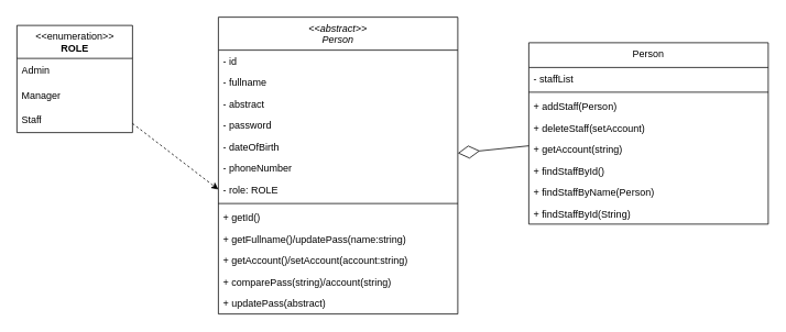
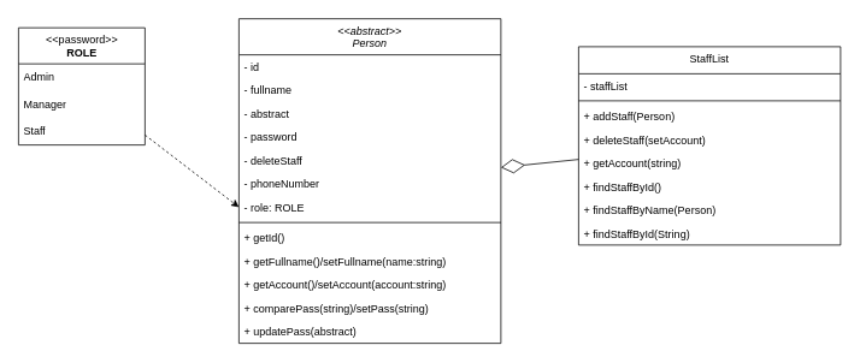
  <mxCell id="0" />
  <mxCell id="1" parent="0" />
  <mxCell id="2" value="&lt;&lt;abstract&gt;&gt;&#10;Person" style="swimlane;fontStyle=2;align=center;verticalAlign=top;childLayout=stackLayout;horizontal=1;startSize=40;horizontalStack=0;resizeParent=1;resizeLast=0;collapsible=1;marginBottom=0;rounded=0;shadow=0;strokeWidth=1;" parent="1" vertex="1"><mxGeometry x="264" y="20" width="290" height="360" as="geometry"><mxRectangle x="230" y="140" width="160" height="26" as="alternateBounds" /></mxGeometry></mxCell>
  <mxCell id="3" value="- id" style="text;align=left;verticalAlign=top;spacingLeft=4;spacingRight=4;overflow=hidden;rotatable=0;points=[[0,0.5],[1,0.5]];portConstraint=eastwest;" parent="2" vertex="1"><mxGeometry y="40" width="290" height="26" as="geometry" /></mxCell>
  <mxCell id="4" value="- fullname" style="text;align=left;verticalAlign=top;spacingLeft=4;spacingRight=4;overflow=hidden;rotatable=0;points=[[0,0.5],[1,0.5]];portConstraint=eastwest;" parent="2" vertex="1"><mxGeometry y="66" width="290" height="26" as="geometry" /></mxCell>
  <mxCell id="5" value="- abstract" style="text;align=left;verticalAlign=top;spacingLeft=4;spacingRight=4;overflow=hidden;rotatable=0;points=[[0,0.5],[1,0.5]];portConstraint=eastwest;rounded=0;shadow=0;html=0;" parent="2" vertex="1"><mxGeometry y="92" width="290" height="26" as="geometry" /></mxCell>
  <mxCell id="6" value="- password" style="text;align=left;verticalAlign=top;spacingLeft=4;spacingRight=4;overflow=hidden;rotatable=0;points=[[0,0.5],[1,0.5]];portConstraint=eastwest;rounded=0;shadow=0;html=0;" vertex="1" parent="2"><mxGeometry y="118" width="290" height="26" as="geometry" /></mxCell>
- <mxCell id="7" value="- dateOfBirth" style="text;align=left;verticalAlign=top;spacingLeft=4;spacingRight=4;overflow=hidden;rotatable=0;points=[[0,0.5],[1,0.5]];portConstraint=eastwest;rounded=0;shadow=0;html=0;" vertex="1" parent="2"><mxGeometry y="144" width="290" height="26" as="geometry" /></mxCell>
+ <mxCell id="7" value="- deleteStaff" style="text;align=left;verticalAlign=top;spacingLeft=4;spacingRight=4;overflow=hidden;rotatable=0;points=[[0,0.5],[1,0.5]];portConstraint=eastwest;rounded=0;shadow=0;html=0;" vertex="1" parent="2"><mxGeometry y="144" width="290" height="26" as="geometry" /></mxCell>
  <mxCell id="8" value="- phoneNumber" style="text;align=left;verticalAlign=top;spacingLeft=4;spacingRight=4;overflow=hidden;rotatable=0;points=[[0,0.5],[1,0.5]];portConstraint=eastwest;rounded=0;shadow=0;html=0;" vertex="1" parent="2"><mxGeometry y="170" width="290" height="26" as="geometry" /></mxCell>
  <mxCell id="9" value="- role: ROLE" style="text;align=left;verticalAlign=top;spacingLeft=4;spacingRight=4;overflow=hidden;rotatable=0;points=[[0,0.5],[1,0.5]];portConstraint=eastwest;rounded=0;shadow=0;html=0;" parent="2" vertex="1"><mxGeometry y="196" width="290" height="26" as="geometry" /></mxCell>
  <mxCell id="10" value="" style="line;html=1;strokeWidth=1;align=left;verticalAlign=middle;spacingTop=-1;spacingLeft=3;spacingRight=3;rotatable=0;labelPosition=right;points=[];portConstraint=eastwest;" parent="2" vertex="1"><mxGeometry y="222" width="290" height="8" as="geometry" /></mxCell>
  <mxCell id="11" value="+ getId()" style="text;align=left;verticalAlign=top;spacingLeft=4;spacingRight=4;overflow=hidden;rotatable=0;points=[[0,0.5],[1,0.5]];portConstraint=eastwest;" parent="2" vertex="1"><mxGeometry y="230" width="290" height="26" as="geometry" /></mxCell>
- <mxCell id="12" value="+ getFullname()/updatePass(name:string)" style="text;align=left;verticalAlign=top;spacingLeft=4;spacingRight=4;overflow=hidden;rotatable=0;points=[[0,0.5],[1,0.5]];portConstraint=eastwest;" parent="2" vertex="1"><mxGeometry y="256" width="290" height="26" as="geometry" /></mxCell>
+ <mxCell id="12" value="+ getFullname()/setFullname(name:string)" style="text;align=left;verticalAlign=top;spacingLeft=4;spacingRight=4;overflow=hidden;rotatable=0;points=[[0,0.5],[1,0.5]];portConstraint=eastwest;" parent="2" vertex="1"><mxGeometry y="256" width="290" height="26" as="geometry" /></mxCell>
  <mxCell id="13" value="+ getAccount()/setAccount(account:string) " style="text;align=left;verticalAlign=top;spacingLeft=4;spacingRight=4;overflow=hidden;rotatable=0;points=[[0,0.5],[1,0.5]];portConstraint=eastwest;" parent="2" vertex="1"><mxGeometry y="282" width="290" height="26" as="geometry" /></mxCell>
- <mxCell id="14" value="+ comparePass(string)/account(string)" style="text;align=left;verticalAlign=top;spacingLeft=4;spacingRight=4;overflow=hidden;rotatable=0;points=[[0,0.5],[1,0.5]];portConstraint=eastwest;" parent="2" vertex="1"><mxGeometry y="308" width="290" height="26" as="geometry" /></mxCell>
+ <mxCell id="14" value="+ comparePass(string)/setPass(string)" style="text;align=left;verticalAlign=top;spacingLeft=4;spacingRight=4;overflow=hidden;rotatable=0;points=[[0,0.5],[1,0.5]];portConstraint=eastwest;" parent="2" vertex="1"><mxGeometry y="308" width="290" height="26" as="geometry" /></mxCell>
  <mxCell id="15" value="+ updatePass(abstract)" style="text;align=left;verticalAlign=top;spacingLeft=4;spacingRight=4;overflow=hidden;rotatable=0;points=[[0,0.5],[1,0.5]];portConstraint=eastwest;" vertex="1" parent="2"><mxGeometry y="334" width="290" height="26" as="geometry" /></mxCell>
- <mxCell id="16" value="Person" style="swimlane;fontStyle=0;align=center;verticalAlign=top;childLayout=stackLayout;horizontal=1;startSize=30;horizontalStack=0;resizeParent=1;resizeLast=0;collapsible=1;marginBottom=0;rounded=0;shadow=0;strokeWidth=1;" parent="1" vertex="1"><mxGeometry x="640" y="51" width="290" height="220" as="geometry"><mxRectangle x="230" y="140" width="160" height="26" as="alternateBounds" /></mxGeometry></mxCell>
+ <mxCell id="16" value="StaffList" style="swimlane;fontStyle=0;align=center;verticalAlign=top;childLayout=stackLayout;horizontal=1;startSize=30;horizontalStack=0;resizeParent=1;resizeLast=0;collapsible=1;marginBottom=0;rounded=0;shadow=0;strokeWidth=1;" parent="1" vertex="1"><mxGeometry x="640" y="51" width="290" height="220" as="geometry"><mxRectangle x="230" y="140" width="160" height="26" as="alternateBounds" /></mxGeometry></mxCell>
  <mxCell id="17" value="- staffList" style="text;align=left;verticalAlign=top;spacingLeft=4;spacingRight=4;overflow=hidden;rotatable=0;points=[[0,0.5],[1,0.5]];portConstraint=eastwest;" parent="16" vertex="1"><mxGeometry y="30" width="290" height="26" as="geometry" /></mxCell>
  <mxCell id="18" value="" style="line;html=1;strokeWidth=1;align=left;verticalAlign=middle;spacingTop=-1;spacingLeft=3;spacingRight=3;rotatable=0;labelPosition=right;points=[];portConstraint=eastwest;" parent="16" vertex="1"><mxGeometry y="56" width="290" height="8" as="geometry" /></mxCell>
  <mxCell id="19" value="+ addStaff(Person)" style="text;align=left;verticalAlign=top;spacingLeft=4;spacingRight=4;overflow=hidden;rotatable=0;points=[[0,0.5],[1,0.5]];portConstraint=eastwest;" parent="16" vertex="1"><mxGeometry y="64" width="290" height="26" as="geometry" /></mxCell>
  <mxCell id="20" value="+ deleteStaff(setAccount)" style="text;align=left;verticalAlign=top;spacingLeft=4;spacingRight=4;overflow=hidden;rotatable=0;points=[[0,0.5],[1,0.5]];portConstraint=eastwest;" parent="16" vertex="1"><mxGeometry y="90" width="290" height="26" as="geometry" /></mxCell>
  <mxCell id="21" value="+ getAccount(string)" style="text;align=left;verticalAlign=top;spacingLeft=4;spacingRight=4;overflow=hidden;rotatable=0;points=[[0,0.5],[1,0.5]];portConstraint=eastwest;" parent="16" vertex="1"><mxGeometry y="116" width="290" height="26" as="geometry" /></mxCell>
  <mxCell id="22" value="+ findStaffById()" style="text;align=left;verticalAlign=top;spacingLeft=4;spacingRight=4;overflow=hidden;rotatable=0;points=[[0,0.5],[1,0.5]];portConstraint=eastwest;" parent="16" vertex="1"><mxGeometry y="142" width="290" height="26" as="geometry" /></mxCell>
  <mxCell id="23" value="+ findStaffByName(Person)" style="text;align=left;verticalAlign=top;spacingLeft=4;spacingRight=4;overflow=hidden;rotatable=0;points=[[0,0.5],[1,0.5]];portConstraint=eastwest;" parent="16" vertex="1"><mxGeometry y="168" width="290" height="26" as="geometry" /></mxCell>
  <mxCell id="24" value="+ findStaffById(String)" style="text;align=left;verticalAlign=top;spacingLeft=4;spacingRight=4;overflow=hidden;rotatable=0;points=[[0,0.5],[1,0.5]];portConstraint=eastwest;" vertex="1" parent="16"><mxGeometry y="194" width="290" height="26" as="geometry" /></mxCell>
  <mxCell id="25" value="" style="endArrow=diamondThin;endFill=0;endSize=24;html=1;" parent="1" source="16" target="2" edge="1"><mxGeometry width="160" relative="1" as="geometry"><mxPoint x="610" y="-30" as="sourcePoint" /><mxPoint x="770" y="-30" as="targetPoint" /></mxGeometry></mxCell>
  <mxCell id="26" style="edgeStyle=none;html=1;entryX=0;entryY=0.5;entryDx=0;entryDy=0;dashed=1;" edge="1" parent="1" source="27" target="9"><mxGeometry relative="1" as="geometry" /></mxCell>
- <mxCell id="27" value="&amp;lt;&amp;lt;enumeration&amp;gt;&amp;gt;&lt;br&gt;&lt;b&gt;ROLE&lt;/b&gt;" style="swimlane;fontStyle=0;align=center;verticalAlign=top;childLayout=stackLayout;horizontal=1;startSize=40;horizontalStack=0;resizeParent=1;resizeParentMax=0;resizeLast=0;collapsible=0;marginBottom=0;html=1;" vertex="1" parent="1"><mxGeometry x="20" y="30" width="140" height="130" as="geometry" /></mxCell>
+ <mxCell id="27" value="&amp;lt;&amp;lt;password&amp;gt;&amp;gt;&lt;br&gt;&lt;b&gt;ROLE&lt;/b&gt;" style="swimlane;fontStyle=0;align=center;verticalAlign=top;childLayout=stackLayout;horizontal=1;startSize=40;horizontalStack=0;resizeParent=1;resizeParentMax=0;resizeLast=0;collapsible=0;marginBottom=0;html=1;" vertex="1" parent="1"><mxGeometry x="20" y="30" width="140" height="130" as="geometry" /></mxCell>
  <mxCell id="28" value="Admin" style="text;html=1;strokeColor=none;fillColor=none;align=left;verticalAlign=middle;spacingLeft=4;spacingRight=4;overflow=hidden;rotatable=0;points=[[0,0.5],[1,0.5]];portConstraint=eastwest;" vertex="1" parent="27"><mxGeometry y="40" width="140" height="30" as="geometry" /></mxCell>
  <mxCell id="29" value="Manager" style="text;html=1;strokeColor=none;fillColor=none;align=left;verticalAlign=middle;spacingLeft=4;spacingRight=4;overflow=hidden;rotatable=0;points=[[0,0.5],[1,0.5]];portConstraint=eastwest;" vertex="1" parent="27"><mxGeometry y="70" width="140" height="30" as="geometry" /></mxCell>
  <mxCell id="30" value="Staff" style="text;html=1;strokeColor=none;fillColor=none;align=left;verticalAlign=middle;spacingLeft=4;spacingRight=4;overflow=hidden;rotatable=0;points=[[0,0.5],[1,0.5]];portConstraint=eastwest;" vertex="1" parent="27"><mxGeometry y="100" width="140" height="30" as="geometry" /></mxCell>
